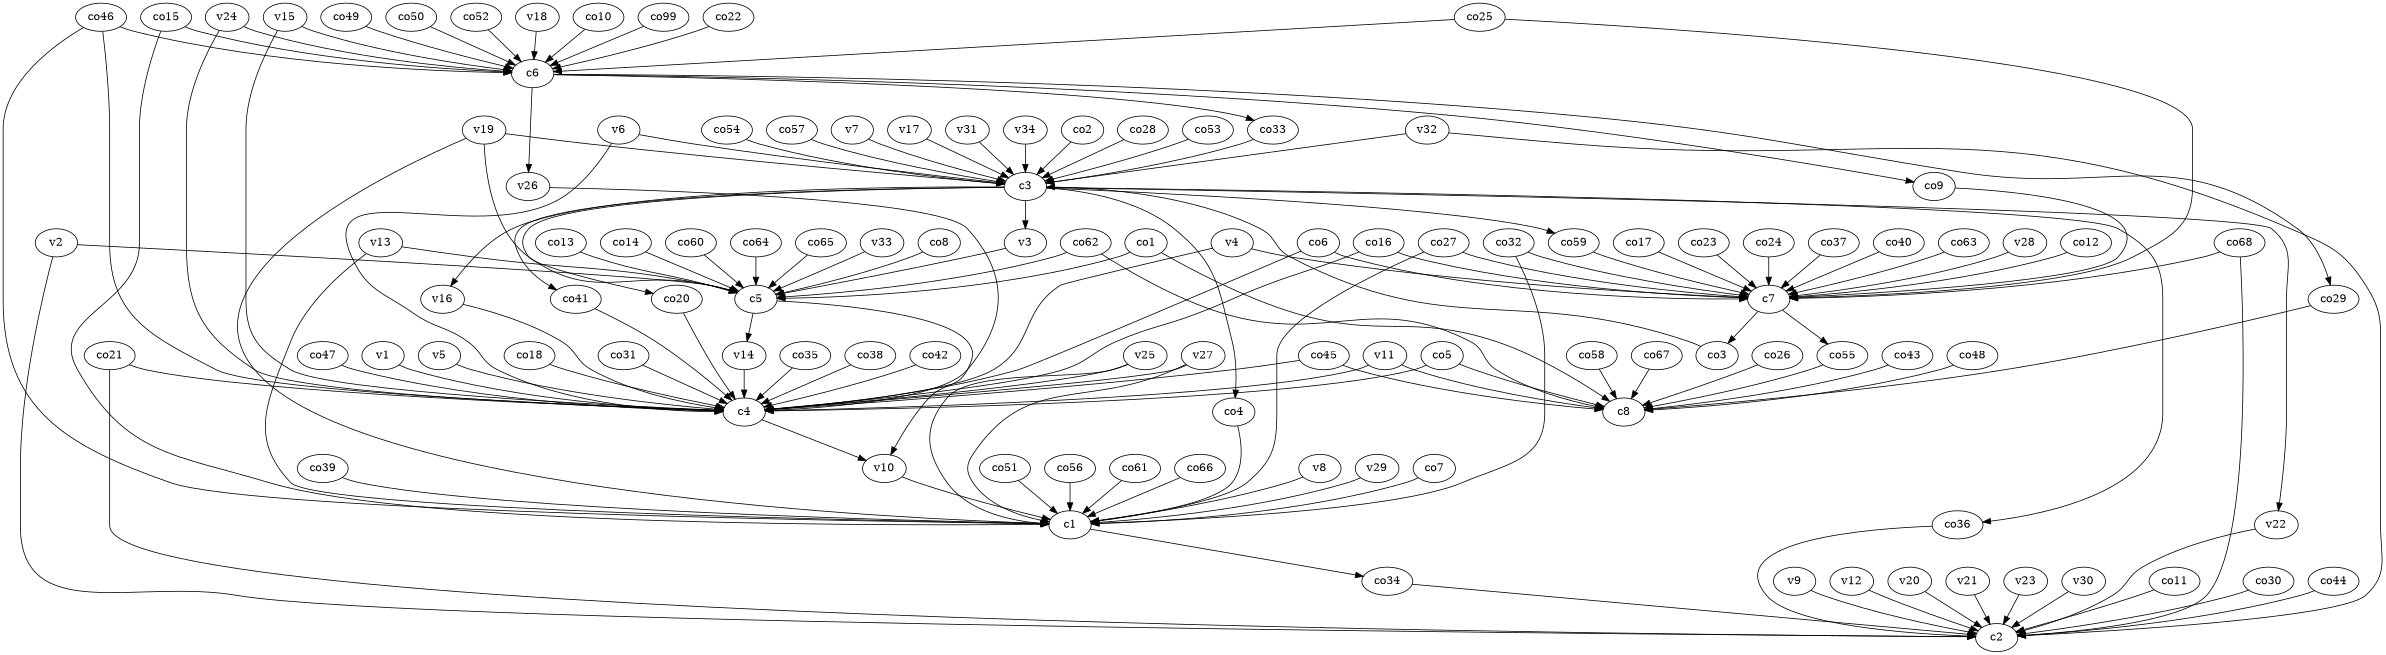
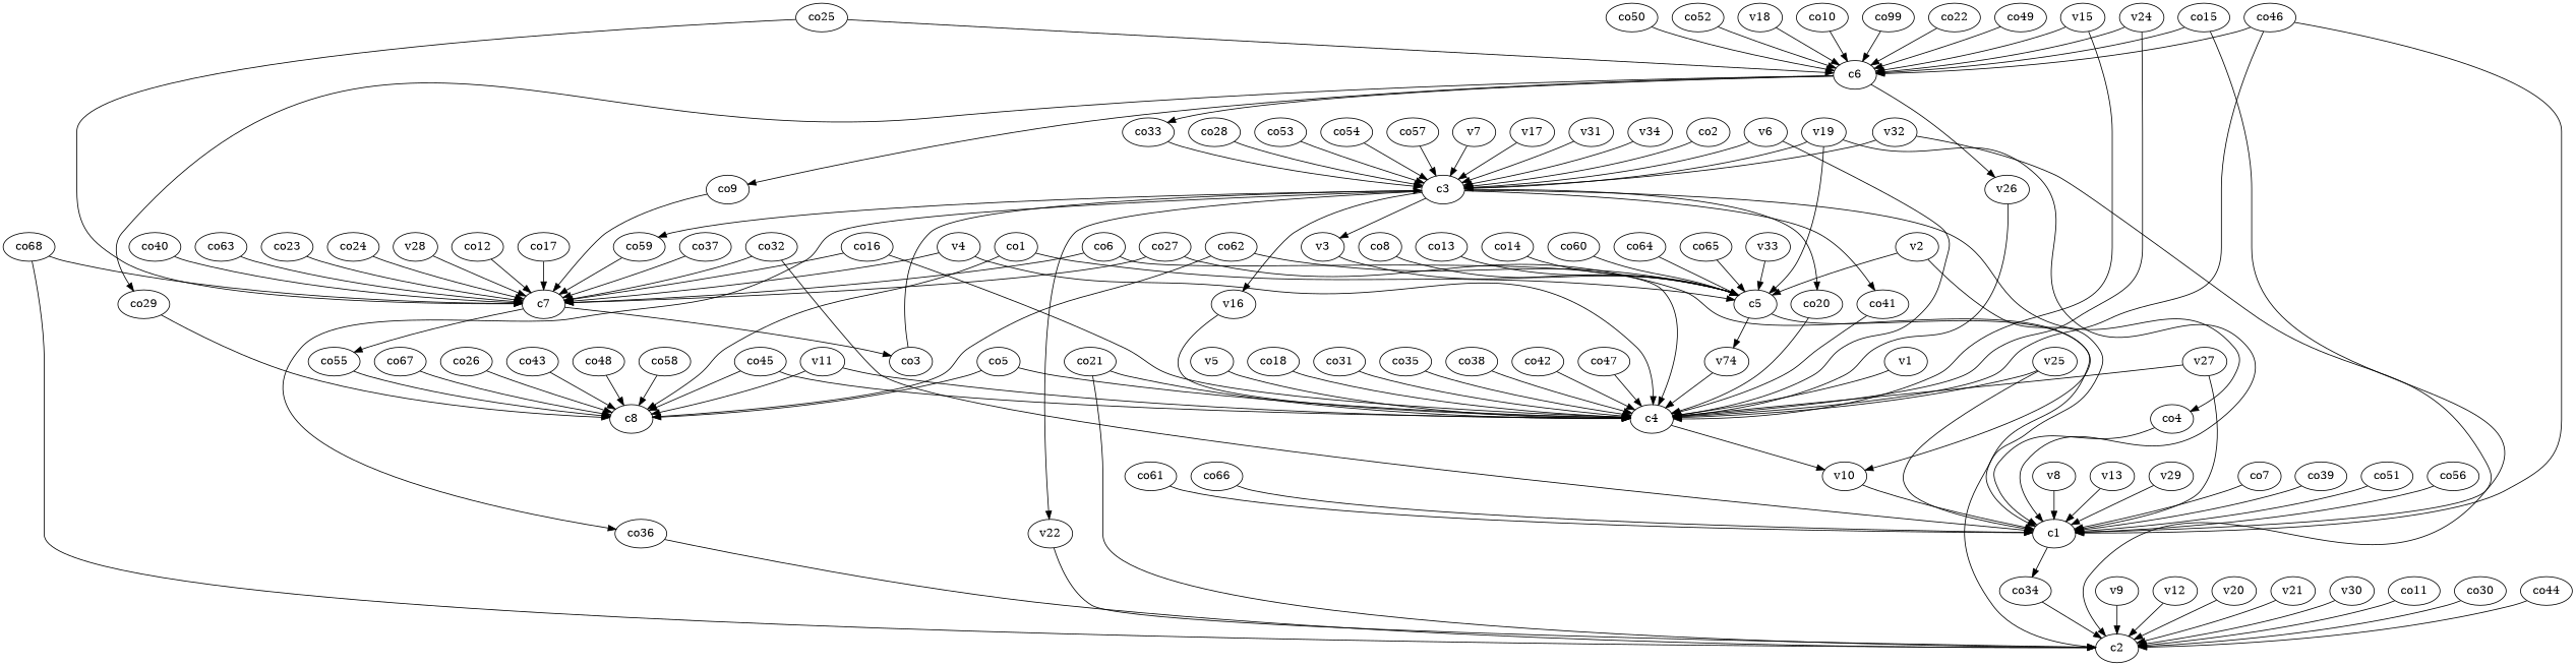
  strict digraph {
    edge [weight=1]
    c1
    co34
    c2
    c3
    v3
    v16
    v22
    co4
    co20
    co36
    co41
    co59
    c5
    c4
    c7
    v10
-   v14
+   v14 [label=v74]
    c6
    v26
    co9
    co29
    co33
    c8
    co3
    co55
    v1
    v2
    v4
    v5
    v6
    v7
    v8
    v9
    v11
    v12
    v13
    v15
    v17
    v18
    v19
    v20
    v21
-   v23
    v24
    v25
    v27
    v28
    v29
    v30
    v31
    v32
    v33
    v34
    co1
    co2
    co5
    co6
    co7
    co8
    co10
    co11
    co12
    co13
    co14
    co15
    co16
    co17
    co18
    n69 [label=co99]
    co21
    co22
    co23
    co24
    co25
    co26
    co27
    co28
    co30
    co31
    co32
    co35
    co37
    co38
    co39
    co40
    co42
    co43
    co44
    co45
    co46
    co47
    co48
    co49
    co50
    co51
    co52
    co53
    co54
    co56
    co57
    co58
    co60
    co61
    co62
    co63
    co64
    co65
    co66
    co67
    co68
    c1 -> co34
    co34 -> c2
    c3 -> v3
    c3 -> v16
    c3 -> v22
    c3 -> co4
    c3 -> co20
    c3 -> co36
    c3 -> co41
    c3 -> co59
    v3 -> c5
    v16 -> c4
    v22 -> c2
    co4 -> c1
    co20 -> c4
    co36 -> c2
    co41 -> c4
    co59 -> c7
    c5 -> v10
    c5 -> v14
    c4 -> v10
    c7 -> co3
    c7 -> co55
    v10 -> c1
    v14 -> c4
    c6 -> v26
    c6 -> co9
    c6 -> co29
    c6 -> co33
    v26 -> c4
    co9 -> c7
    co29 -> c8
    co33 -> c3
    co3 -> c3
    co55 -> c8
    v1 -> c4
    v2 -> c2
    v2 -> c5
    v4 -> c4
    v4 -> c7
    v5 -> c4
    v6 -> c3
    v6 -> c4
    v7 -> c3
    v8 -> c1
    v9 -> c2
    v11 -> c4
    v11 -> c8
    v12 -> c2
    v13 -> c1
-   v13 -> c5
    v15 -> c4
    v15 -> c6
    v17 -> c3
    v18 -> c6
    v19 -> c1
    v19 -> c3
    v19 -> c5
    v20 -> c2
    v21 -> c2
-   v23 -> c2
    v24 -> c4
    v24 -> c6
    v25 -> c1
    v25 -> c4
    v27 -> c1
    v27 -> c4
    v28 -> c7
    v29 -> c1
    v30 -> c2
    v31 -> c3
    v32 -> c2
    v32 -> c3
    v33 -> c5
    v34 -> c3
    co1 -> c5
    co1 -> c8
    co2 -> c3
    co5 -> c4
    co5 -> c8
    co6 -> c4
    co6 -> c7
    co7 -> c1
    co8 -> c5
    co10 -> c6
    co11 -> c2
    co12 -> c7
    co13 -> c5
    co14 -> c5
    co15 -> c1
    co15 -> c6
    co16 -> c4
    co16 -> c7
    co17 -> c7
    co18 -> c4
    n69 -> c6
    co21 -> c2
    co21 -> c4
    co22 -> c6
    co23 -> c7
    co24 -> c7
    co25 -> c7
    co25 -> c6
    co26 -> c8
    co27 -> c1
    co27 -> c7
    co28 -> c3
    co30 -> c2
    co31 -> c4
    co32 -> c1
    co32 -> c7
    co35 -> c4
    co37 -> c7
    co38 -> c4
    co39 -> c1
    co40 -> c7
    co42 -> c4
    co43 -> c8
    co44 -> c2
    co45 -> c4
    co45 -> c8
    co46 -> c1
    co46 -> c4
    co46 -> c6
    co47 -> c4
    co48 -> c8
    co49 -> c6
    co50 -> c6
    co51 -> c1
    co52 -> c6
    co53 -> c3
    co54 -> c3
    co56 -> c1
    co57 -> c3
    co58 -> c8
    co60 -> c5
    co61 -> c1
    co62 -> c5
    co62 -> c8
    co63 -> c7
    co64 -> c5
    co65 -> c5
    co66 -> c1
    co67 -> c8
    co68 -> c2
    co68 -> c7
  }
